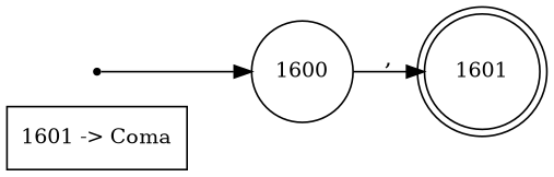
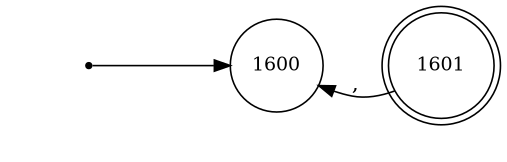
  digraph {
    rankdir=LR
    node [fontsize=12 color=black]
-   n1 [label="1601 -> Coma" shape=rectangle color=""]
    n2 [label=1600 shape=circle]
    n3 [label=1601 shape=doublecircle]
    n4 [label=1601 shape=point]
-   n2 -> n3 [label=","]
+   n3 -> n2 [label=","]
    n4 -> n2
  }
